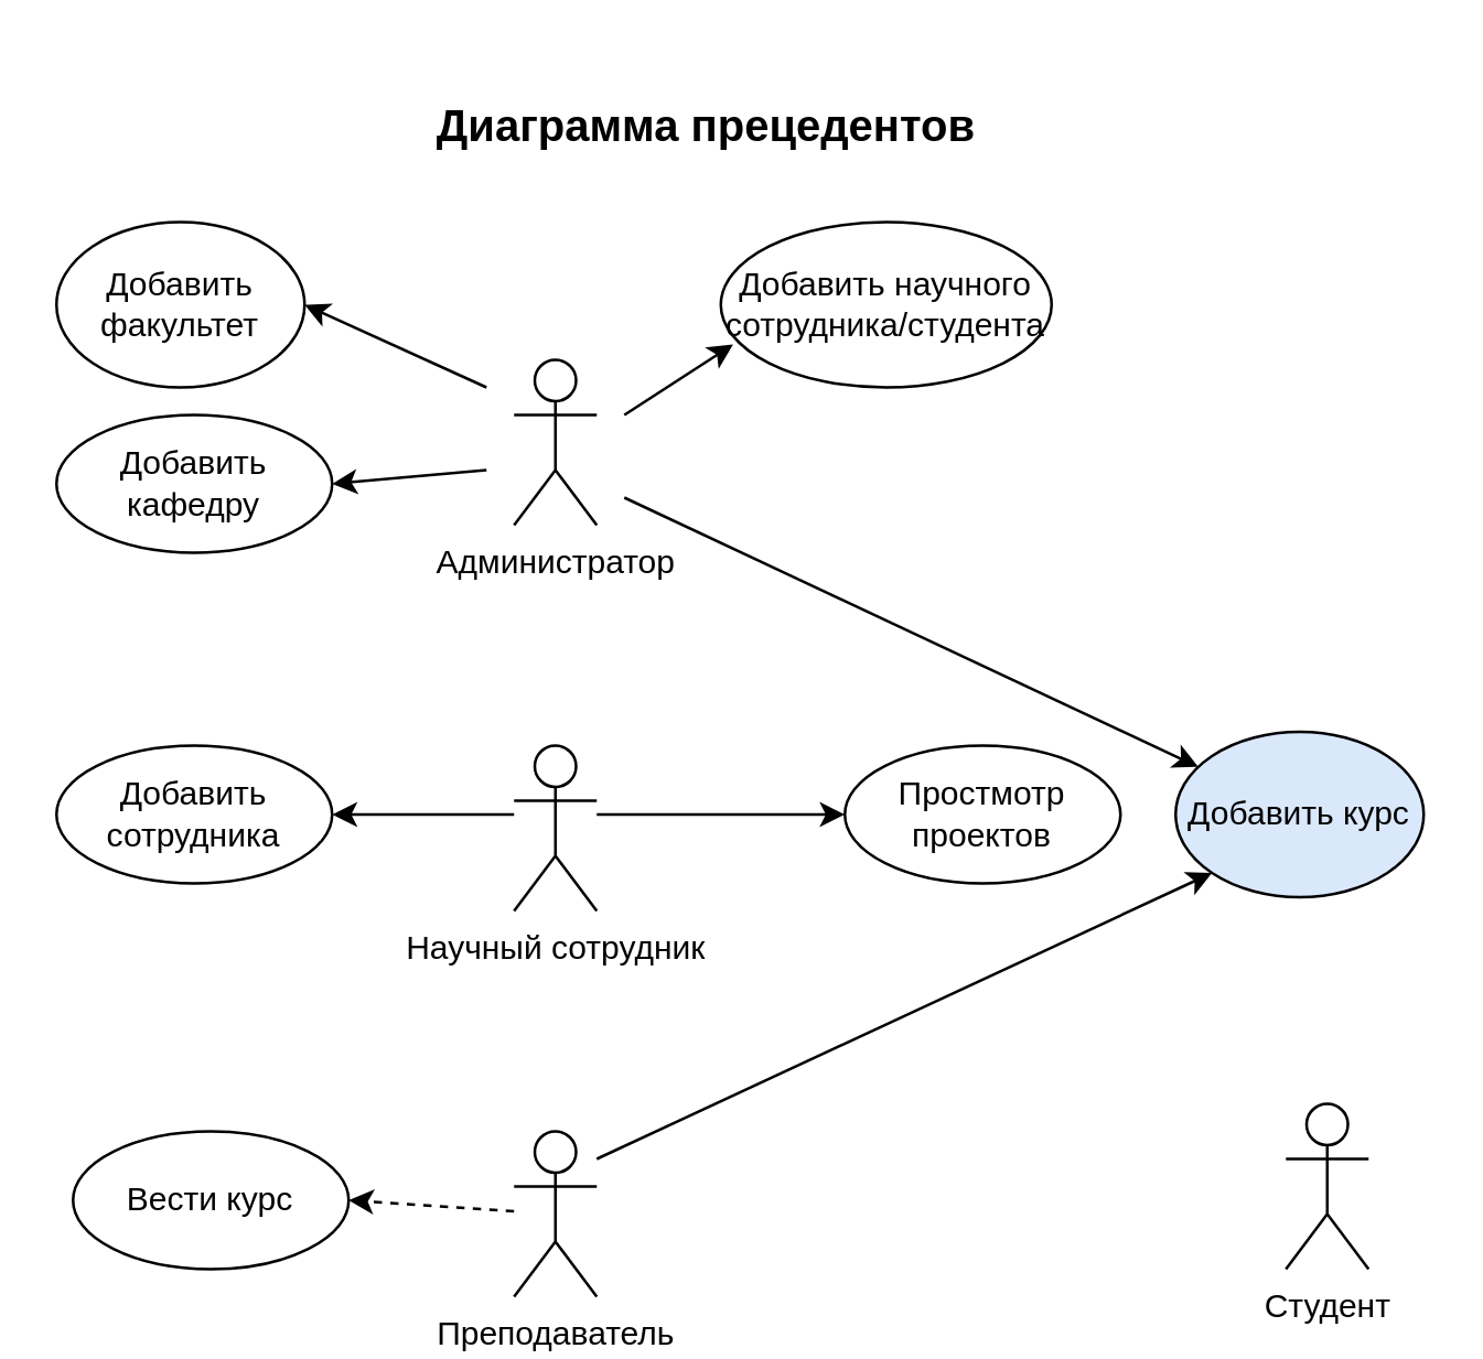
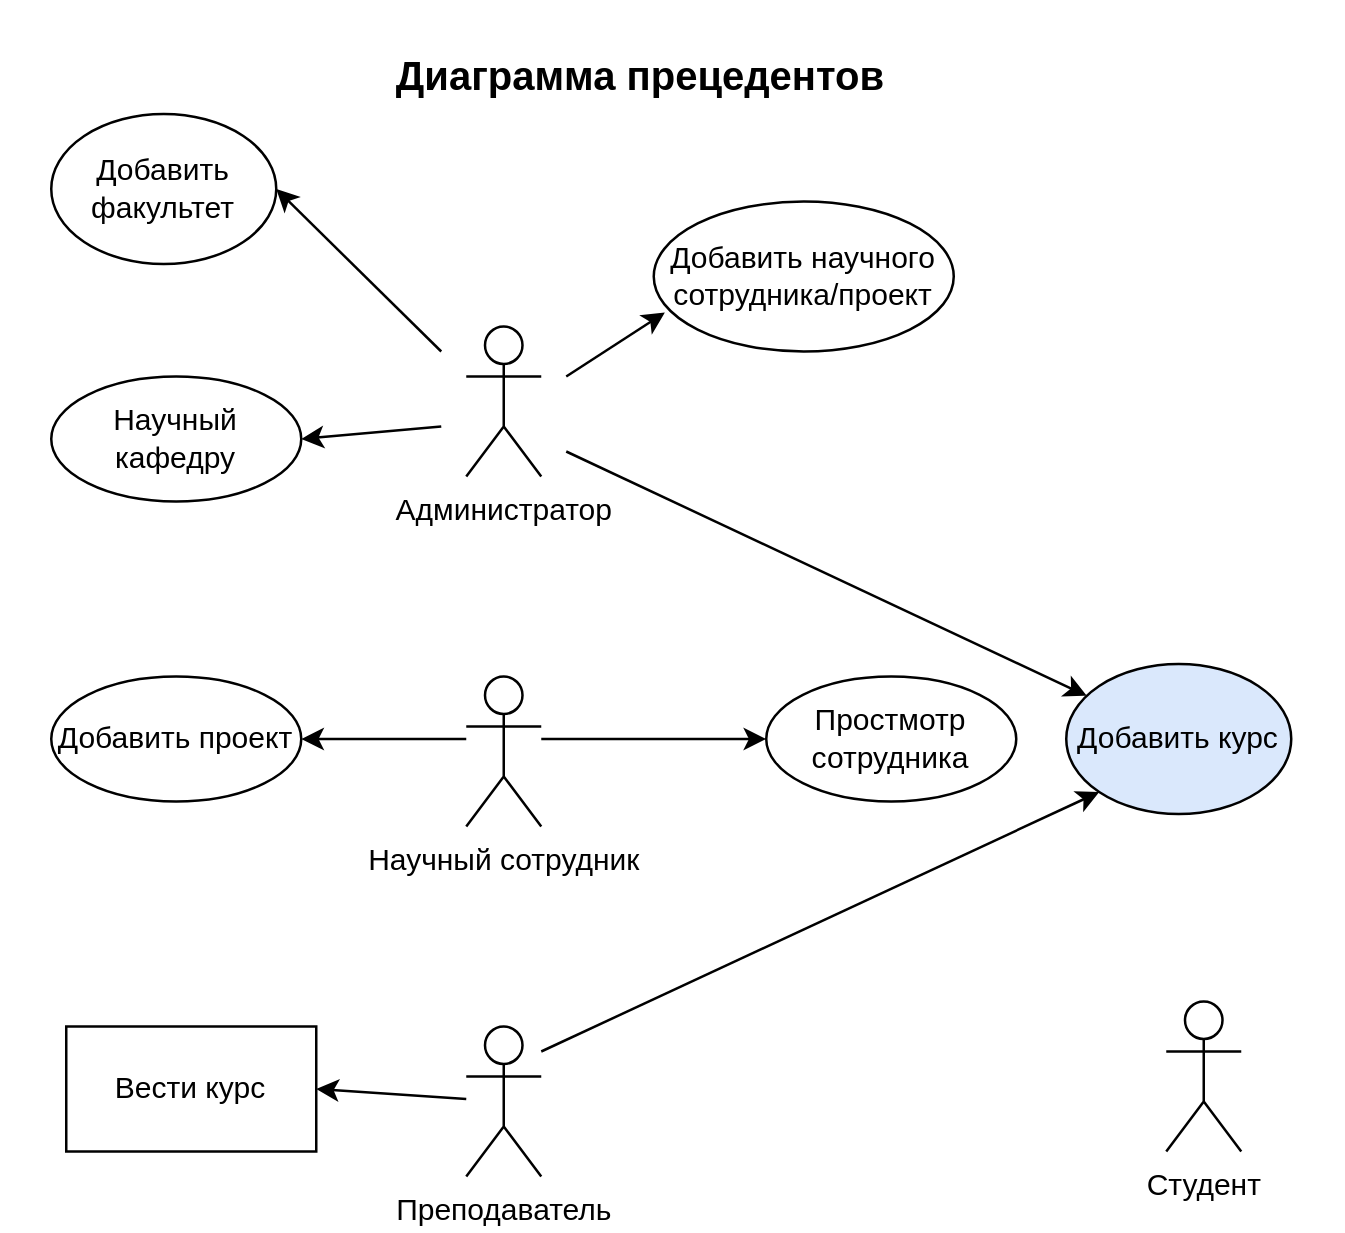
  <mxCell id="0" />
  <mxCell id="1" parent="0" />
  <mxCell id="2" style="edgeStyle=none;rounded=0;orthogonalLoop=1;jettySize=auto;html=1;" parent="1" target="16" edge="1"><mxGeometry relative="1" as="geometry"><mxPoint x="226" y="180" as="sourcePoint" /></mxGeometry></mxCell>
  <mxCell id="3" style="edgeStyle=none;rounded=0;orthogonalLoop=1;jettySize=auto;html=1;entryX=0.037;entryY=0.74;entryDx=0;entryDy=0;entryPerimeter=0;" parent="1" target="15" edge="1"><mxGeometry relative="1" as="geometry"><mxPoint x="226" y="150" as="sourcePoint" /></mxGeometry></mxCell>
  <mxCell id="4" style="edgeStyle=none;rounded=0;orthogonalLoop=1;jettySize=auto;html=1;entryX=1;entryY=0.5;entryDx=0;entryDy=0;" parent="1" target="13" edge="1"><mxGeometry relative="1" as="geometry"><mxPoint x="176" y="140" as="sourcePoint" /></mxGeometry></mxCell>
  <mxCell id="5" style="edgeStyle=none;rounded=0;orthogonalLoop=1;jettySize=auto;html=1;entryX=1;entryY=0.5;entryDx=0;entryDy=0;" parent="1" target="14" edge="1"><mxGeometry relative="1" as="geometry"><mxPoint x="176" y="170" as="sourcePoint" /></mxGeometry></mxCell>
  <mxCell id="6" value="Администратор" style="shape=umlActor;verticalLabelPosition=bottom;verticalAlign=top;html=1;outlineConnect=0;" parent="1" vertex="1"><mxGeometry x="186" y="130" width="30" height="60" as="geometry" /></mxCell>
  <mxCell id="7" style="edgeStyle=none;rounded=0;orthogonalLoop=1;jettySize=auto;html=1;entryX=1;entryY=0.5;entryDx=0;entryDy=0;" parent="1" target="17" edge="1"><mxGeometry relative="1" as="geometry"><mxPoint x="186" y="295" as="sourcePoint" /></mxGeometry></mxCell>
  <mxCell id="8" style="edgeStyle=none;rounded=0;orthogonalLoop=1;jettySize=auto;html=1;entryX=0;entryY=0.5;entryDx=0;entryDy=0;" parent="1" target="18" edge="1"><mxGeometry relative="1" as="geometry"><mxPoint x="216" y="295" as="sourcePoint" /></mxGeometry></mxCell>
  <mxCell id="9" value="Научный сотрудник" style="shape=umlActor;verticalLabelPosition=bottom;verticalAlign=top;html=1;outlineConnect=0;" parent="1" vertex="1"><mxGeometry x="186" y="270" width="30" height="60" as="geometry" /></mxCell>
- <mxCell id="10" style="edgeStyle=none;rounded=0;orthogonalLoop=1;jettySize=auto;html=1;entryX=1;entryY=0.5;entryDx=0;entryDy=0;dashed=1;" parent="1" source="12" target="19" edge="1"><mxGeometry relative="1" as="geometry" /></mxCell>
+ <mxCell id="10" style="edgeStyle=none;rounded=0;orthogonalLoop=1;jettySize=auto;html=1;entryX=1;entryY=0.5;entryDx=0;entryDy=0;" parent="1" source="12" target="19" edge="1"><mxGeometry relative="1" as="geometry" /></mxCell>
  <mxCell id="11" style="edgeStyle=none;rounded=0;orthogonalLoop=1;jettySize=auto;html=1;entryX=0;entryY=1;entryDx=0;entryDy=0;" parent="1" target="16" edge="1"><mxGeometry relative="1" as="geometry"><mxPoint x="216" y="420" as="sourcePoint" /></mxGeometry></mxCell>
  <mxCell id="12" value="Преподаватель" style="shape=umlActor;verticalLabelPosition=bottom;verticalAlign=top;html=1;outlineConnect=0;" parent="1" vertex="1"><mxGeometry x="186" y="410" width="30" height="60" as="geometry" /></mxCell>
- <mxCell id="13" value="Добавить факультет" style="ellipse;whiteSpace=wrap;html=1;" parent="1" vertex="1"><mxGeometry x="20" y="80" width="90" height="60" as="geometry" /></mxCell>
- <mxCell id="14" value="Добавить кафедру" style="ellipse;whiteSpace=wrap;html=1;" parent="1" vertex="1"><mxGeometry x="20" y="150" width="100" height="50" as="geometry" /></mxCell>
- <mxCell id="15" value="Добавить научного сотрудника/студента" style="ellipse;whiteSpace=wrap;html=1;" parent="1" vertex="1"><mxGeometry x="261" y="80" width="120" height="60" as="geometry" /></mxCell>
+ <mxCell id="13" value="Добавить факультет" style="ellipse;whiteSpace=wrap;html=1;" parent="1" vertex="1"><mxGeometry x="20" y="45" width="90" height="60" as="geometry" /></mxCell>
+ <mxCell id="14" value="Научный кафедру" style="ellipse;whiteSpace=wrap;html=1;" parent="1" vertex="1"><mxGeometry x="20" y="150" width="100" height="50" as="geometry" /></mxCell>
+ <mxCell id="15" value="Добавить научного сотрудника/проект" style="ellipse;whiteSpace=wrap;html=1;" parent="1" vertex="1"><mxGeometry x="261" y="80" width="120" height="60" as="geometry" /></mxCell>
  <mxCell id="16" value="Добавить курс" style="ellipse;whiteSpace=wrap;html=1;fillColor=#dae8fc;" parent="1" vertex="1"><mxGeometry x="426" y="265" width="90" height="60" as="geometry" /></mxCell>
- <mxCell id="17" value="Добавить сотрудника" style="ellipse;whiteSpace=wrap;html=1;" parent="1" vertex="1"><mxGeometry x="20" y="270" width="100" height="50" as="geometry" /></mxCell>
- <mxCell id="18" value="Простмотр проектов" style="ellipse;whiteSpace=wrap;html=1;" parent="1" vertex="1"><mxGeometry x="306" y="270" width="100" height="50" as="geometry" /></mxCell>
- <mxCell id="19" value="Вести курс" style="ellipse;whiteSpace=wrap;html=1;" parent="1" vertex="1"><mxGeometry x="26" y="410" width="100" height="50" as="geometry" /></mxCell>
+ <mxCell id="17" value="Добавить проект" style="ellipse;whiteSpace=wrap;html=1;" parent="1" vertex="1"><mxGeometry x="20" y="270" width="100" height="50" as="geometry" /></mxCell>
+ <mxCell id="18" value="Простмотр сотрудника" style="ellipse;whiteSpace=wrap;html=1;" parent="1" vertex="1"><mxGeometry x="306" y="270" width="100" height="50" as="geometry" /></mxCell>
+ <mxCell id="19" value="Вести курс" style="whiteSpace=wrap;html=1;rounded=0;" parent="1" vertex="1"><mxGeometry x="26" y="410" width="100" height="50" as="geometry" /></mxCell>
  <mxCell id="20" value="Студент" style="shape=umlActor;verticalLabelPosition=bottom;verticalAlign=top;html=1;outlineConnect=0;" parent="1" vertex="1"><mxGeometry x="466" y="400" width="30" height="60" as="geometry" /></mxCell>
- <mxCell id="21" value="&lt;font style=&quot;font-size: 16px;&quot;&gt;&lt;b&gt;Диаграмма прецедентов&lt;/b&gt;&lt;/font&gt;" style="text;html=1;strokeColor=none;fillColor=none;align=center;verticalAlign=middle;whiteSpace=wrap;rounded=0;" parent="1" vertex="1"><mxGeometry x="146" y="20" width="220" height="50" as="geometry" /></mxCell>
+ <mxCell id="21" value="&lt;font style=&quot;font-size: 16px;&quot;&gt;&lt;b&gt;Диаграмма прецедентов&lt;/b&gt;&lt;/font&gt;" style="text;html=1;strokeColor=none;fillColor=none;align=center;verticalAlign=middle;whiteSpace=wrap;rounded=0;" parent="1" vertex="1"><mxGeometry x="146" y="5" width="220" height="50" as="geometry" /></mxCell>
